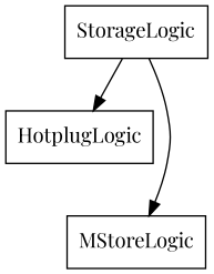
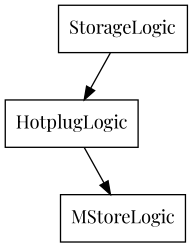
  digraph {
    fontname="Playfair Display"
    node [fontname="Playfair Display" shape=box]
    edge [fontname="Playfair Display"]
    StorageLogic [root=true]
    HotplugLogic
    MStoreLogic
    StorageLogic -> HotplugLogic
-   StorageLogic -> MStoreLogic
+   HotplugLogic -> MStoreLogic
  }
